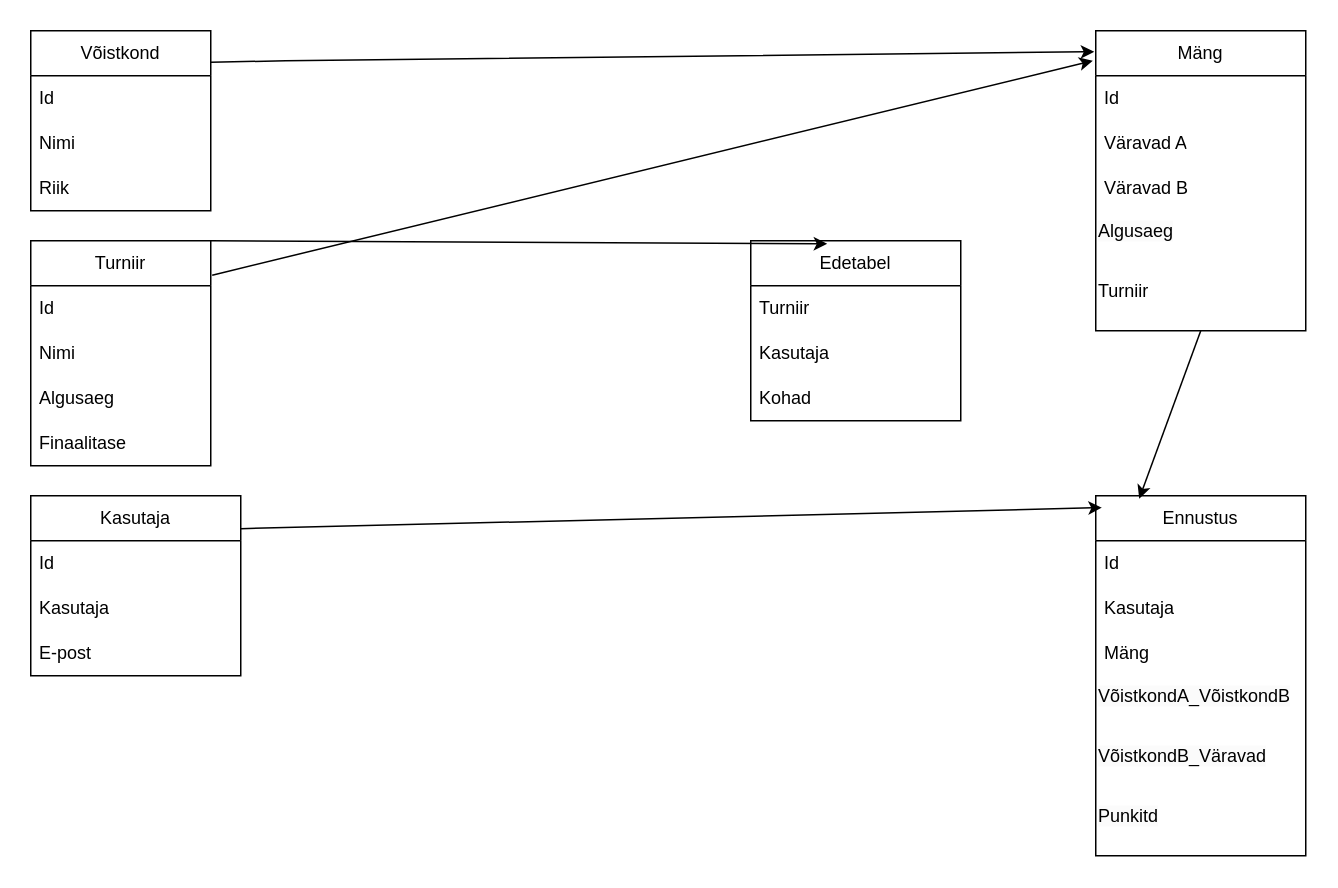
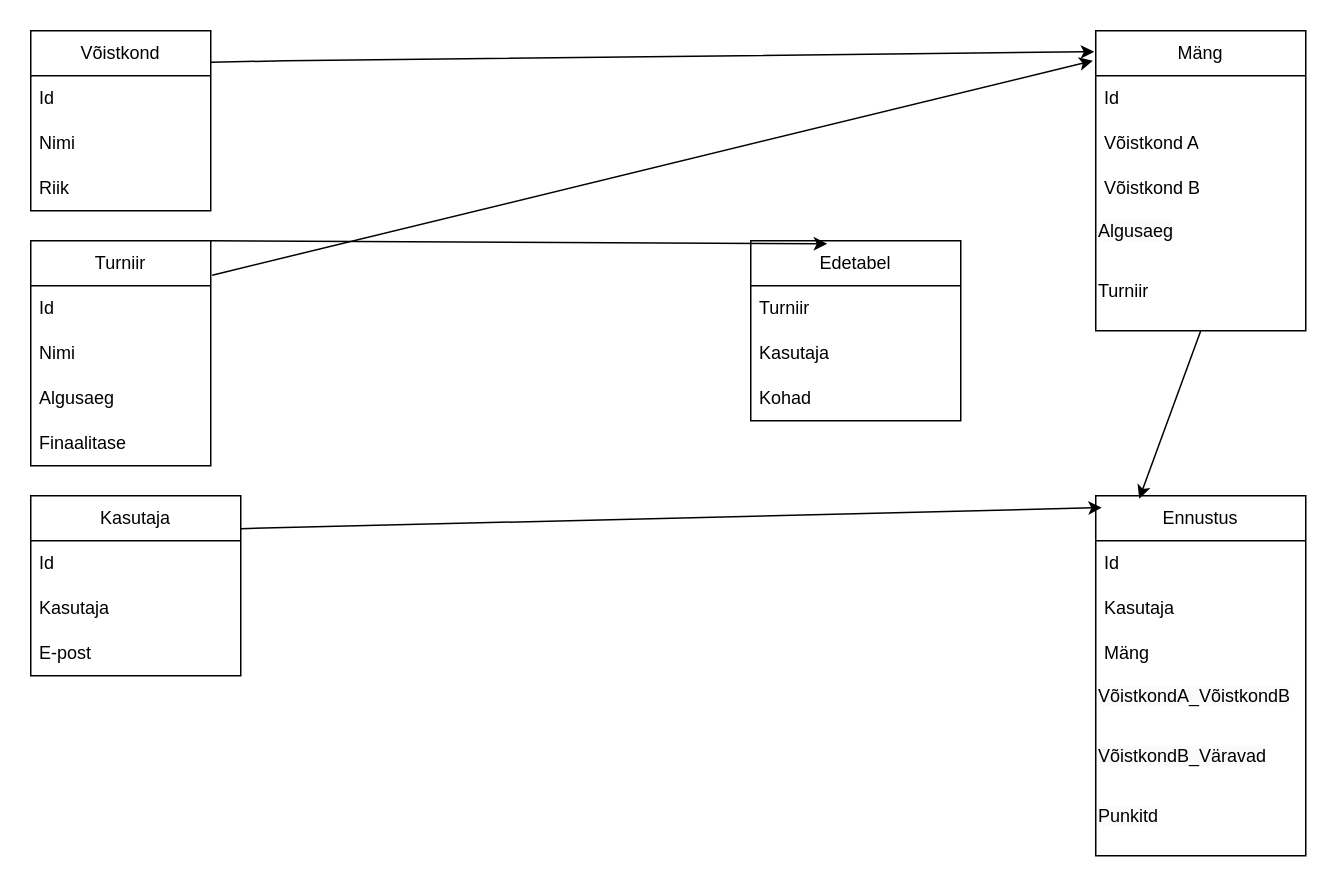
  <mxCell id="0" />
  <mxCell id="1" parent="0" />
  <mxCell id="2" value="Võistkond" style="swimlane;fontStyle=0;childLayout=stackLayout;horizontal=1;startSize=30;horizontalStack=0;resizeParent=1;resizeParentMax=0;resizeLast=0;collapsible=1;marginBottom=0;whiteSpace=wrap;html=1;" vertex="1" parent="1"><mxGeometry width="120" height="120" as="geometry" x="20" y="20"><mxRectangle width="90" height="30" as="alternateBounds" /></mxGeometry></mxCell>
  <mxCell id="3" value="Id" style="text;strokeColor=none;fillColor=none;align=left;verticalAlign=middle;spacingLeft=4;spacingRight=4;overflow=hidden;points=[[0,0.5],[1,0.5]];portConstraint=eastwest;rotatable=0;whiteSpace=wrap;html=1;" vertex="1" parent="2"><mxGeometry y="30" width="120" height="30" as="geometry" /></mxCell>
  <mxCell id="4" value="Nimi" style="text;strokeColor=none;fillColor=none;align=left;verticalAlign=middle;spacingLeft=4;spacingRight=4;overflow=hidden;points=[[0,0.5],[1,0.5]];portConstraint=eastwest;rotatable=0;whiteSpace=wrap;html=1;" vertex="1" parent="2"><mxGeometry y="60" width="120" height="30" as="geometry" /></mxCell>
  <mxCell id="5" value="Riik" style="text;strokeColor=none;fillColor=none;align=left;verticalAlign=middle;spacingLeft=4;spacingRight=4;overflow=hidden;points=[[0,0.5],[1,0.5]];portConstraint=eastwest;rotatable=0;whiteSpace=wrap;html=1;" vertex="1" parent="2"><mxGeometry y="90" width="120" height="30" as="geometry" /></mxCell>
  <mxCell id="6" value="Turniir" style="swimlane;fontStyle=0;childLayout=stackLayout;horizontal=1;startSize=30;horizontalStack=0;resizeParent=1;resizeParentMax=0;resizeLast=0;collapsible=1;marginBottom=0;whiteSpace=wrap;html=1;" vertex="1" parent="1"><mxGeometry y="160" width="120" height="150" as="geometry" x="20" /></mxCell>
  <mxCell id="7" value="Id" style="text;strokeColor=none;fillColor=none;align=left;verticalAlign=middle;spacingLeft=4;spacingRight=4;overflow=hidden;points=[[0,0.5],[1,0.5]];portConstraint=eastwest;rotatable=0;whiteSpace=wrap;html=1;" vertex="1" parent="6"><mxGeometry y="30" width="120" height="30" as="geometry" /></mxCell>
  <mxCell id="8" value="Nimi" style="text;strokeColor=none;fillColor=none;align=left;verticalAlign=middle;spacingLeft=4;spacingRight=4;overflow=hidden;points=[[0,0.5],[1,0.5]];portConstraint=eastwest;rotatable=0;whiteSpace=wrap;html=1;" vertex="1" parent="6"><mxGeometry y="60" width="120" height="30" as="geometry" /></mxCell>
  <mxCell id="9" value="Algusaeg" style="text;strokeColor=none;fillColor=none;align=left;verticalAlign=middle;spacingLeft=4;spacingRight=4;overflow=hidden;points=[[0,0.5],[1,0.5]];portConstraint=eastwest;rotatable=0;whiteSpace=wrap;html=1;" vertex="1" parent="6"><mxGeometry y="90" width="120" height="30" as="geometry" /></mxCell>
  <mxCell id="10" style="edgeStyle=orthogonalEdgeStyle;rounded=0;orthogonalLoop=1;jettySize=auto;html=1;exitX=1;exitY=0.5;exitDx=0;exitDy=0;" edge="1" parent="6" source="7" target="7"><mxGeometry relative="1" as="geometry" /></mxCell>
  <mxCell id="11" value="Finaalitase" style="text;strokeColor=none;fillColor=none;align=left;verticalAlign=middle;spacingLeft=4;spacingRight=4;overflow=hidden;points=[[0,0.5],[1,0.5]];portConstraint=eastwest;rotatable=0;whiteSpace=wrap;html=1;" vertex="1" parent="6"><mxGeometry y="120" width="120" height="30" as="geometry" /></mxCell>
  <mxCell id="12" value="Mäng" style="swimlane;fontStyle=0;childLayout=stackLayout;horizontal=1;startSize=30;horizontalStack=0;resizeParent=1;resizeParentMax=0;resizeLast=0;collapsible=1;marginBottom=0;whiteSpace=wrap;html=1;" vertex="1" parent="1"><mxGeometry x="730" width="140" height="200" as="geometry" y="20" /></mxCell>
  <mxCell id="13" value="Id" style="text;strokeColor=none;fillColor=none;align=left;verticalAlign=middle;spacingLeft=4;spacingRight=4;overflow=hidden;points=[[0,0.5],[1,0.5]];portConstraint=eastwest;rotatable=0;whiteSpace=wrap;html=1;" vertex="1" parent="12"><mxGeometry y="30" width="140" height="30" as="geometry" /></mxCell>
- <mxCell id="14" value="Väravad A" style="text;strokeColor=none;fillColor=none;align=left;verticalAlign=middle;spacingLeft=4;spacingRight=4;overflow=hidden;points=[[0,0.5],[1,0.5]];portConstraint=eastwest;rotatable=0;whiteSpace=wrap;html=1;" vertex="1" parent="12"><mxGeometry y="60" width="140" height="30" as="geometry" /></mxCell>
- <mxCell id="15" value="Väravad B" style="text;strokeColor=none;fillColor=none;align=left;verticalAlign=middle;spacingLeft=4;spacingRight=4;overflow=hidden;points=[[0,0.5],[1,0.5]];portConstraint=eastwest;rotatable=0;whiteSpace=wrap;html=1;" vertex="1" parent="12"><mxGeometry y="90" width="140" height="30" as="geometry" /></mxCell>
+ <mxCell id="14" value="Võistkond A" style="text;strokeColor=none;fillColor=none;align=left;verticalAlign=middle;spacingLeft=4;spacingRight=4;overflow=hidden;points=[[0,0.5],[1,0.5]];portConstraint=eastwest;rotatable=0;whiteSpace=wrap;html=1;" vertex="1" parent="12"><mxGeometry y="60" width="140" height="30" as="geometry" /></mxCell>
+ <mxCell id="15" value="Võistkond B" style="text;strokeColor=none;fillColor=none;align=left;verticalAlign=middle;spacingLeft=4;spacingRight=4;overflow=hidden;points=[[0,0.5],[1,0.5]];portConstraint=eastwest;rotatable=0;whiteSpace=wrap;html=1;" vertex="1" parent="12"><mxGeometry y="90" width="140" height="30" as="geometry" /></mxCell>
  <mxCell id="16" value="&lt;span style=&quot;color: rgb(0, 0, 0); font-family: Helvetica; font-size: 12px; font-style: normal; font-variant-ligatures: normal; font-variant-caps: normal; font-weight: 400; letter-spacing: normal; orphans: 2; text-align: left; text-indent: 0px; text-transform: none; widows: 2; word-spacing: 0px; -webkit-text-stroke-width: 0px; white-space: normal; background-color: rgb(251, 251, 251); text-decoration-thickness: initial; text-decoration-style: initial; text-decoration-color: initial; display: inline !important; float: none;&quot;&gt;Algusaeg&lt;/span&gt;" style="text;whiteSpace=wrap;html=1;" vertex="1" parent="12"><mxGeometry y="120" width="140" height="40" as="geometry" /></mxCell>
  <mxCell id="17" value="Turniir" style="text;whiteSpace=wrap;html=1;" vertex="1" parent="12"><mxGeometry y="160" width="140" height="40" as="geometry" /></mxCell>
  <mxCell id="18" value="Kasutaja" style="swimlane;fontStyle=0;childLayout=stackLayout;horizontal=1;startSize=30;horizontalStack=0;resizeParent=1;resizeParentMax=0;resizeLast=0;collapsible=1;marginBottom=0;whiteSpace=wrap;html=1;" vertex="1" parent="1"><mxGeometry y="330" width="140" height="120" as="geometry" x="20" /></mxCell>
  <mxCell id="19" value="Id" style="text;strokeColor=none;fillColor=none;align=left;verticalAlign=middle;spacingLeft=4;spacingRight=4;overflow=hidden;points=[[0,0.5],[1,0.5]];portConstraint=eastwest;rotatable=0;whiteSpace=wrap;html=1;" vertex="1" parent="18"><mxGeometry y="30" width="140" height="30" as="geometry" /></mxCell>
  <mxCell id="20" value="Kasutaja" style="text;strokeColor=none;fillColor=none;align=left;verticalAlign=middle;spacingLeft=4;spacingRight=4;overflow=hidden;points=[[0,0.5],[1,0.5]];portConstraint=eastwest;rotatable=0;whiteSpace=wrap;html=1;" vertex="1" parent="18"><mxGeometry y="60" width="140" height="30" as="geometry" /></mxCell>
  <mxCell id="21" value="E-post" style="text;strokeColor=none;fillColor=none;align=left;verticalAlign=middle;spacingLeft=4;spacingRight=4;overflow=hidden;points=[[0,0.5],[1,0.5]];portConstraint=eastwest;rotatable=0;whiteSpace=wrap;html=1;" vertex="1" parent="18"><mxGeometry y="90" width="140" height="30" as="geometry" /></mxCell>
  <mxCell id="22" value="Ennustus" style="swimlane;fontStyle=0;childLayout=stackLayout;horizontal=1;startSize=30;horizontalStack=0;resizeParent=1;resizeParentMax=0;resizeLast=0;collapsible=1;marginBottom=0;whiteSpace=wrap;html=1;" vertex="1" parent="1"><mxGeometry x="730" y="330" width="140" height="240" as="geometry" /></mxCell>
  <mxCell id="23" value="Id" style="text;strokeColor=none;fillColor=none;align=left;verticalAlign=middle;spacingLeft=4;spacingRight=4;overflow=hidden;points=[[0,0.5],[1,0.5]];portConstraint=eastwest;rotatable=0;whiteSpace=wrap;html=1;" vertex="1" parent="22"><mxGeometry y="30" width="140" height="30" as="geometry" /></mxCell>
  <mxCell id="24" value="Kasutaja" style="text;strokeColor=none;fillColor=none;align=left;verticalAlign=middle;spacingLeft=4;spacingRight=4;overflow=hidden;points=[[0,0.5],[1,0.5]];portConstraint=eastwest;rotatable=0;whiteSpace=wrap;html=1;" vertex="1" parent="22"><mxGeometry y="60" width="140" height="30" as="geometry" /></mxCell>
  <mxCell id="25" value="Mäng" style="text;strokeColor=none;fillColor=none;align=left;verticalAlign=middle;spacingLeft=4;spacingRight=4;overflow=hidden;points=[[0,0.5],[1,0.5]];portConstraint=eastwest;rotatable=0;whiteSpace=wrap;html=1;" vertex="1" parent="22"><mxGeometry y="90" width="140" height="30" as="geometry" /></mxCell>
  <mxCell id="26" value="&lt;span style=&quot;color: rgb(0, 0, 0); font-family: Helvetica; font-size: 12px; font-style: normal; font-variant-ligatures: normal; font-variant-caps: normal; font-weight: 400; letter-spacing: normal; orphans: 2; text-align: left; text-indent: 0px; text-transform: none; widows: 2; word-spacing: 0px; -webkit-text-stroke-width: 0px; white-space: normal; background-color: rgb(251, 251, 251); text-decoration-thickness: initial; text-decoration-style: initial; text-decoration-color: initial; display: inline !important; float: none;&quot;&gt;VõistkondA_VõistkondB&lt;/span&gt;" style="text;whiteSpace=wrap;html=1;" vertex="1" parent="22"><mxGeometry y="120" width="140" height="40" as="geometry" /></mxCell>
  <mxCell id="27" value="&lt;span style=&quot;color: rgb(0, 0, 0); font-family: Helvetica; font-size: 12px; font-style: normal; font-variant-ligatures: normal; font-variant-caps: normal; font-weight: 400; letter-spacing: normal; orphans: 2; text-align: left; text-indent: 0px; text-transform: none; widows: 2; word-spacing: 0px; -webkit-text-stroke-width: 0px; white-space: normal; background-color: rgb(251, 251, 251); text-decoration-thickness: initial; text-decoration-style: initial; text-decoration-color: initial; display: inline !important; float: none;&quot;&gt;VõistkondB_Väravad&lt;/span&gt;" style="text;whiteSpace=wrap;html=1;" vertex="1" parent="22"><mxGeometry y="160" width="140" height="40" as="geometry" /></mxCell>
  <mxCell id="28" value="&lt;span style=&quot;color: rgb(0, 0, 0); font-family: Helvetica; font-size: 12px; font-style: normal; font-variant-ligatures: normal; font-variant-caps: normal; font-weight: 400; letter-spacing: normal; orphans: 2; text-align: left; text-indent: 0px; text-transform: none; widows: 2; word-spacing: 0px; -webkit-text-stroke-width: 0px; white-space: normal; background-color: rgb(251, 251, 251); text-decoration-thickness: initial; text-decoration-style: initial; text-decoration-color: initial; display: inline !important; float: none;&quot;&gt;Punkitd&lt;/span&gt;" style="text;whiteSpace=wrap;html=1;" vertex="1" parent="22"><mxGeometry y="200" width="140" height="40" as="geometry" /></mxCell>
  <mxCell id="29" value="Edetabel" style="swimlane;fontStyle=0;childLayout=stackLayout;horizontal=1;startSize=30;horizontalStack=0;resizeParent=1;resizeParentMax=0;resizeLast=0;collapsible=1;marginBottom=0;whiteSpace=wrap;html=1;" vertex="1" parent="1"><mxGeometry x="500" y="160" width="140" height="120" as="geometry" /></mxCell>
  <mxCell id="30" value="Turniir" style="text;strokeColor=none;fillColor=none;align=left;verticalAlign=middle;spacingLeft=4;spacingRight=4;overflow=hidden;points=[[0,0.5],[1,0.5]];portConstraint=eastwest;rotatable=0;whiteSpace=wrap;html=1;" vertex="1" parent="29"><mxGeometry y="30" width="140" height="30" as="geometry" /></mxCell>
  <mxCell id="31" value="Kasutaja" style="text;strokeColor=none;fillColor=none;align=left;verticalAlign=middle;spacingLeft=4;spacingRight=4;overflow=hidden;points=[[0,0.5],[1,0.5]];portConstraint=eastwest;rotatable=0;whiteSpace=wrap;html=1;" vertex="1" parent="29"><mxGeometry y="60" width="140" height="30" as="geometry" /></mxCell>
  <mxCell id="32" value="Kohad" style="text;strokeColor=none;fillColor=none;align=left;verticalAlign=middle;spacingLeft=4;spacingRight=4;overflow=hidden;points=[[0,0.5],[1,0.5]];portConstraint=eastwest;rotatable=0;whiteSpace=wrap;html=1;" vertex="1" parent="29"><mxGeometry y="90" width="140" height="30" as="geometry" /></mxCell>
  <mxCell id="33" value="" style="endArrow=classic;html=1;rounded=0;entryX=-0.007;entryY=0.07;entryDx=0;entryDy=0;entryPerimeter=0;exitX=1;exitY=0.175;exitDx=0;exitDy=0;exitPerimeter=0;" edge="1" parent="1" source="2" target="12"><mxGeometry width="50" height="50" relative="1" as="geometry"><mxPoint x="140" y="40" as="sourcePoint" /><mxPoint x="240" y="40" as="targetPoint" /><Array as="points"><mxPoint x="190" y="40" /></Array></mxGeometry></mxCell>
  <mxCell id="34" value="" style="endArrow=classic;html=1;rounded=0;exitX=1.008;exitY=0.153;exitDx=0;exitDy=0;exitPerimeter=0;entryX=-0.014;entryY=0.1;entryDx=0;entryDy=0;entryPerimeter=0;" edge="1" parent="1" source="6" target="12"><mxGeometry width="50" height="50" relative="1" as="geometry"><mxPoint x="150" y="210" as="sourcePoint" /><mxPoint x="200" y="160" as="targetPoint" /></mxGeometry></mxCell>
  <mxCell id="35" value="" style="endArrow=classic;html=1;rounded=0;exitX=1;exitY=0.183;exitDx=0;exitDy=0;exitPerimeter=0;entryX=0.029;entryY=0.033;entryDx=0;entryDy=0;entryPerimeter=0;" edge="1" parent="1" source="18" target="22"><mxGeometry width="50" height="50" relative="1" as="geometry"><mxPoint x="400" y="320" as="sourcePoint" /><mxPoint x="450" y="270" as="targetPoint" /></mxGeometry></mxCell>
  <mxCell id="36" value="" style="endArrow=classic;html=1;rounded=0;exitX=0.5;exitY=1;exitDx=0;exitDy=0;entryX=0.207;entryY=0.008;entryDx=0;entryDy=0;entryPerimeter=0;" edge="1" parent="1" source="17" target="22"><mxGeometry width="50" height="50" relative="1" as="geometry"><mxPoint x="800" y="200" as="sourcePoint" /><mxPoint x="790" y="270" as="targetPoint" /></mxGeometry></mxCell>
  <mxCell id="37" value="" style="endArrow=classic;html=1;rounded=0;exitX=1;exitY=0;exitDx=0;exitDy=0;entryX=0.364;entryY=0.017;entryDx=0;entryDy=0;entryPerimeter=0;" edge="1" parent="1" source="6" target="29"><mxGeometry width="50" height="50" relative="1" as="geometry"><mxPoint x="200" y="240" as="sourcePoint" /><mxPoint x="250" y="190" as="targetPoint" /></mxGeometry></mxCell>
